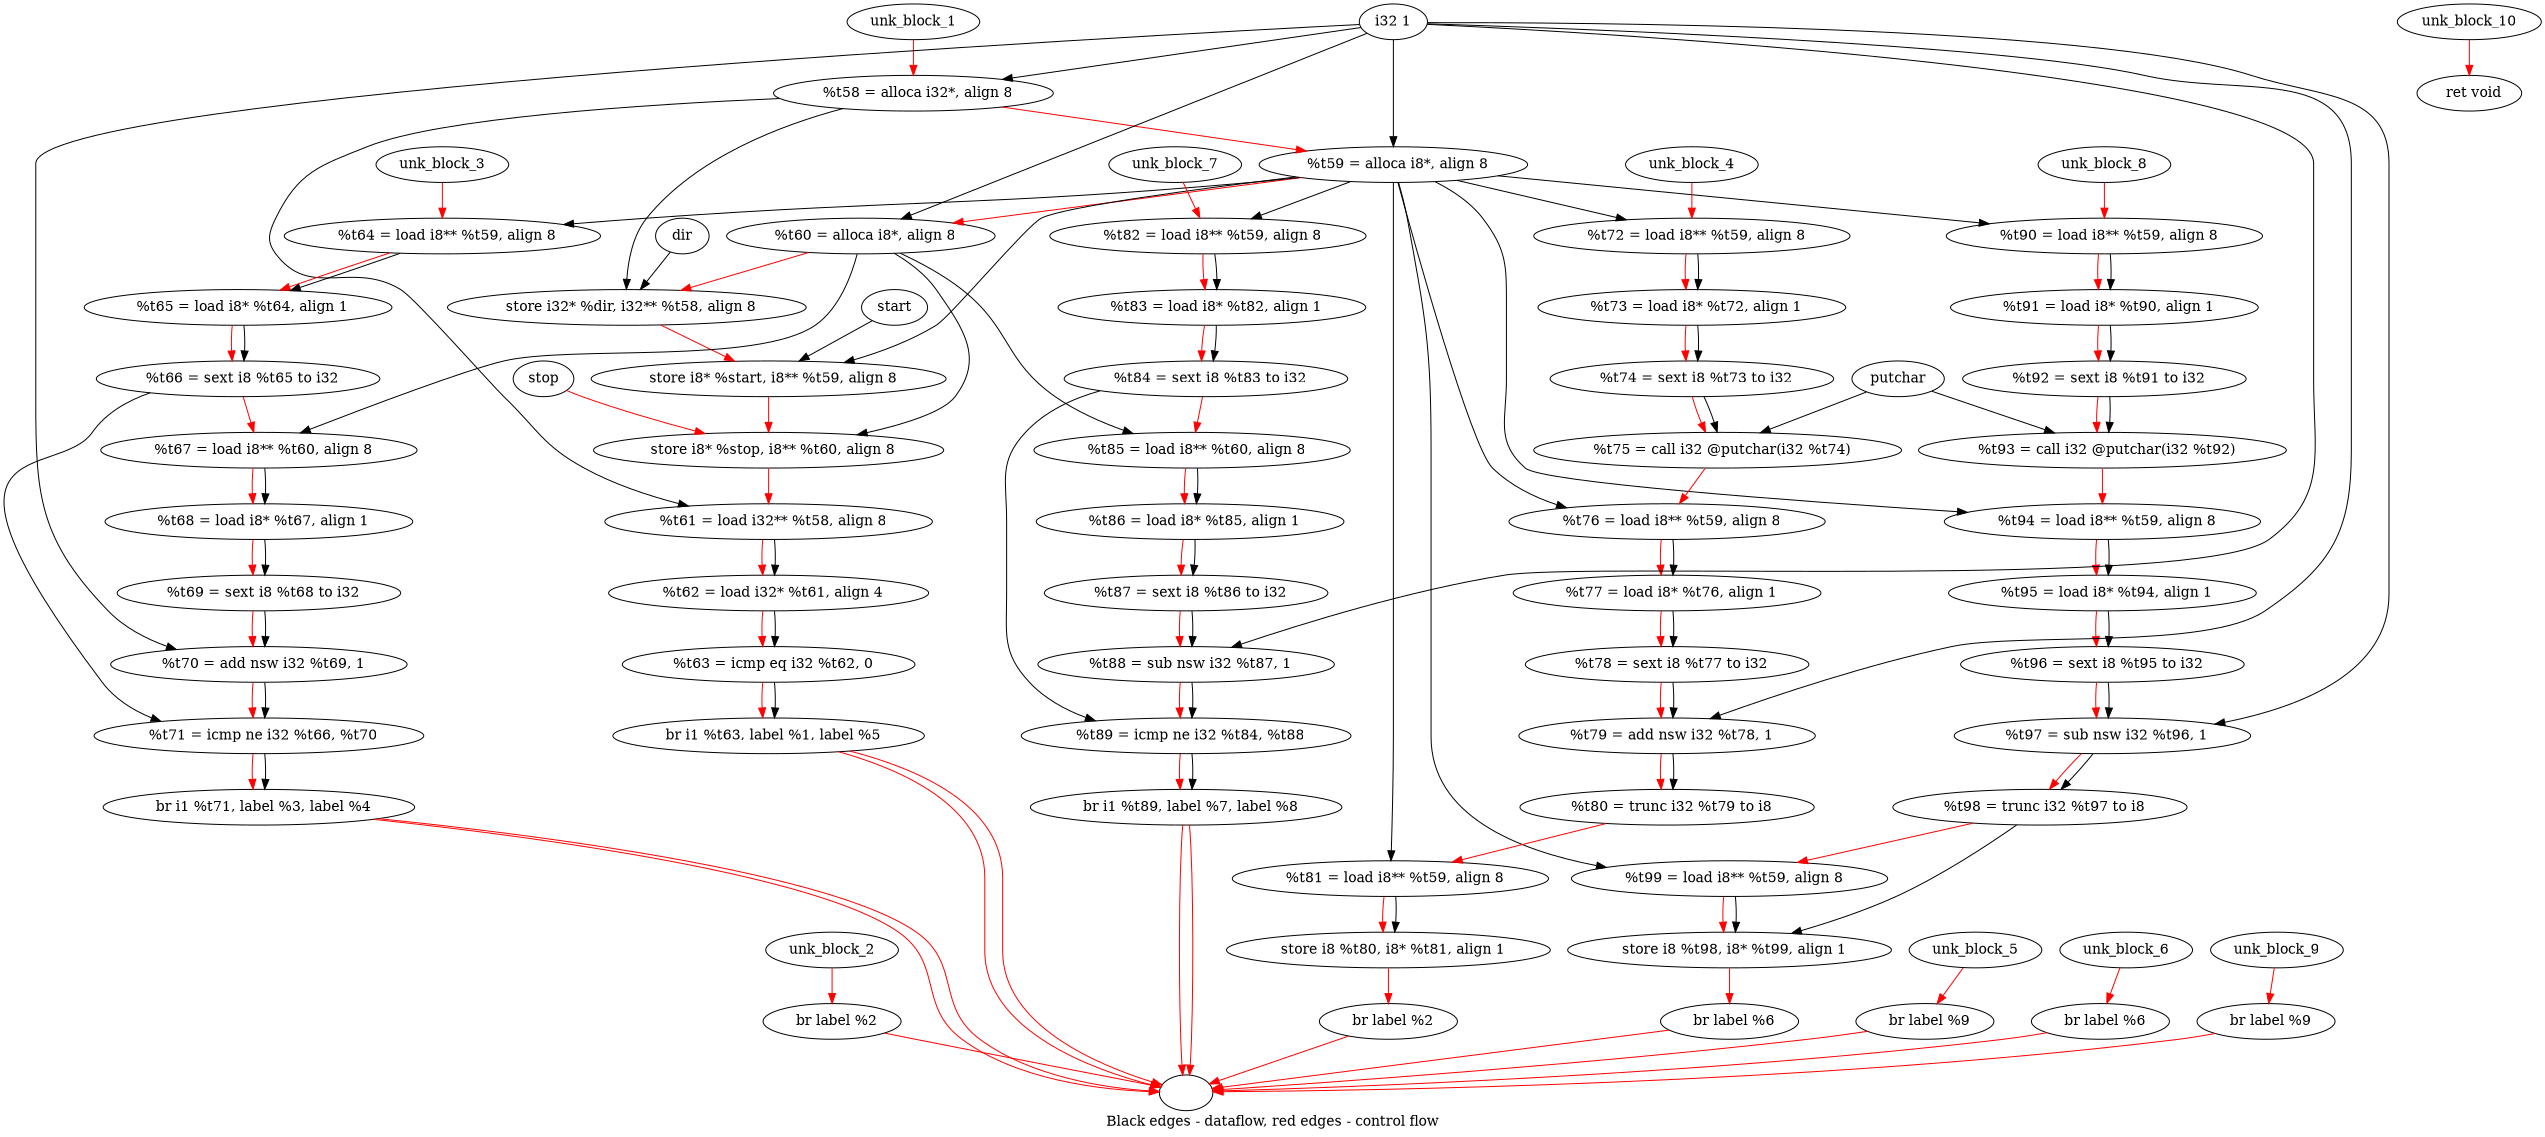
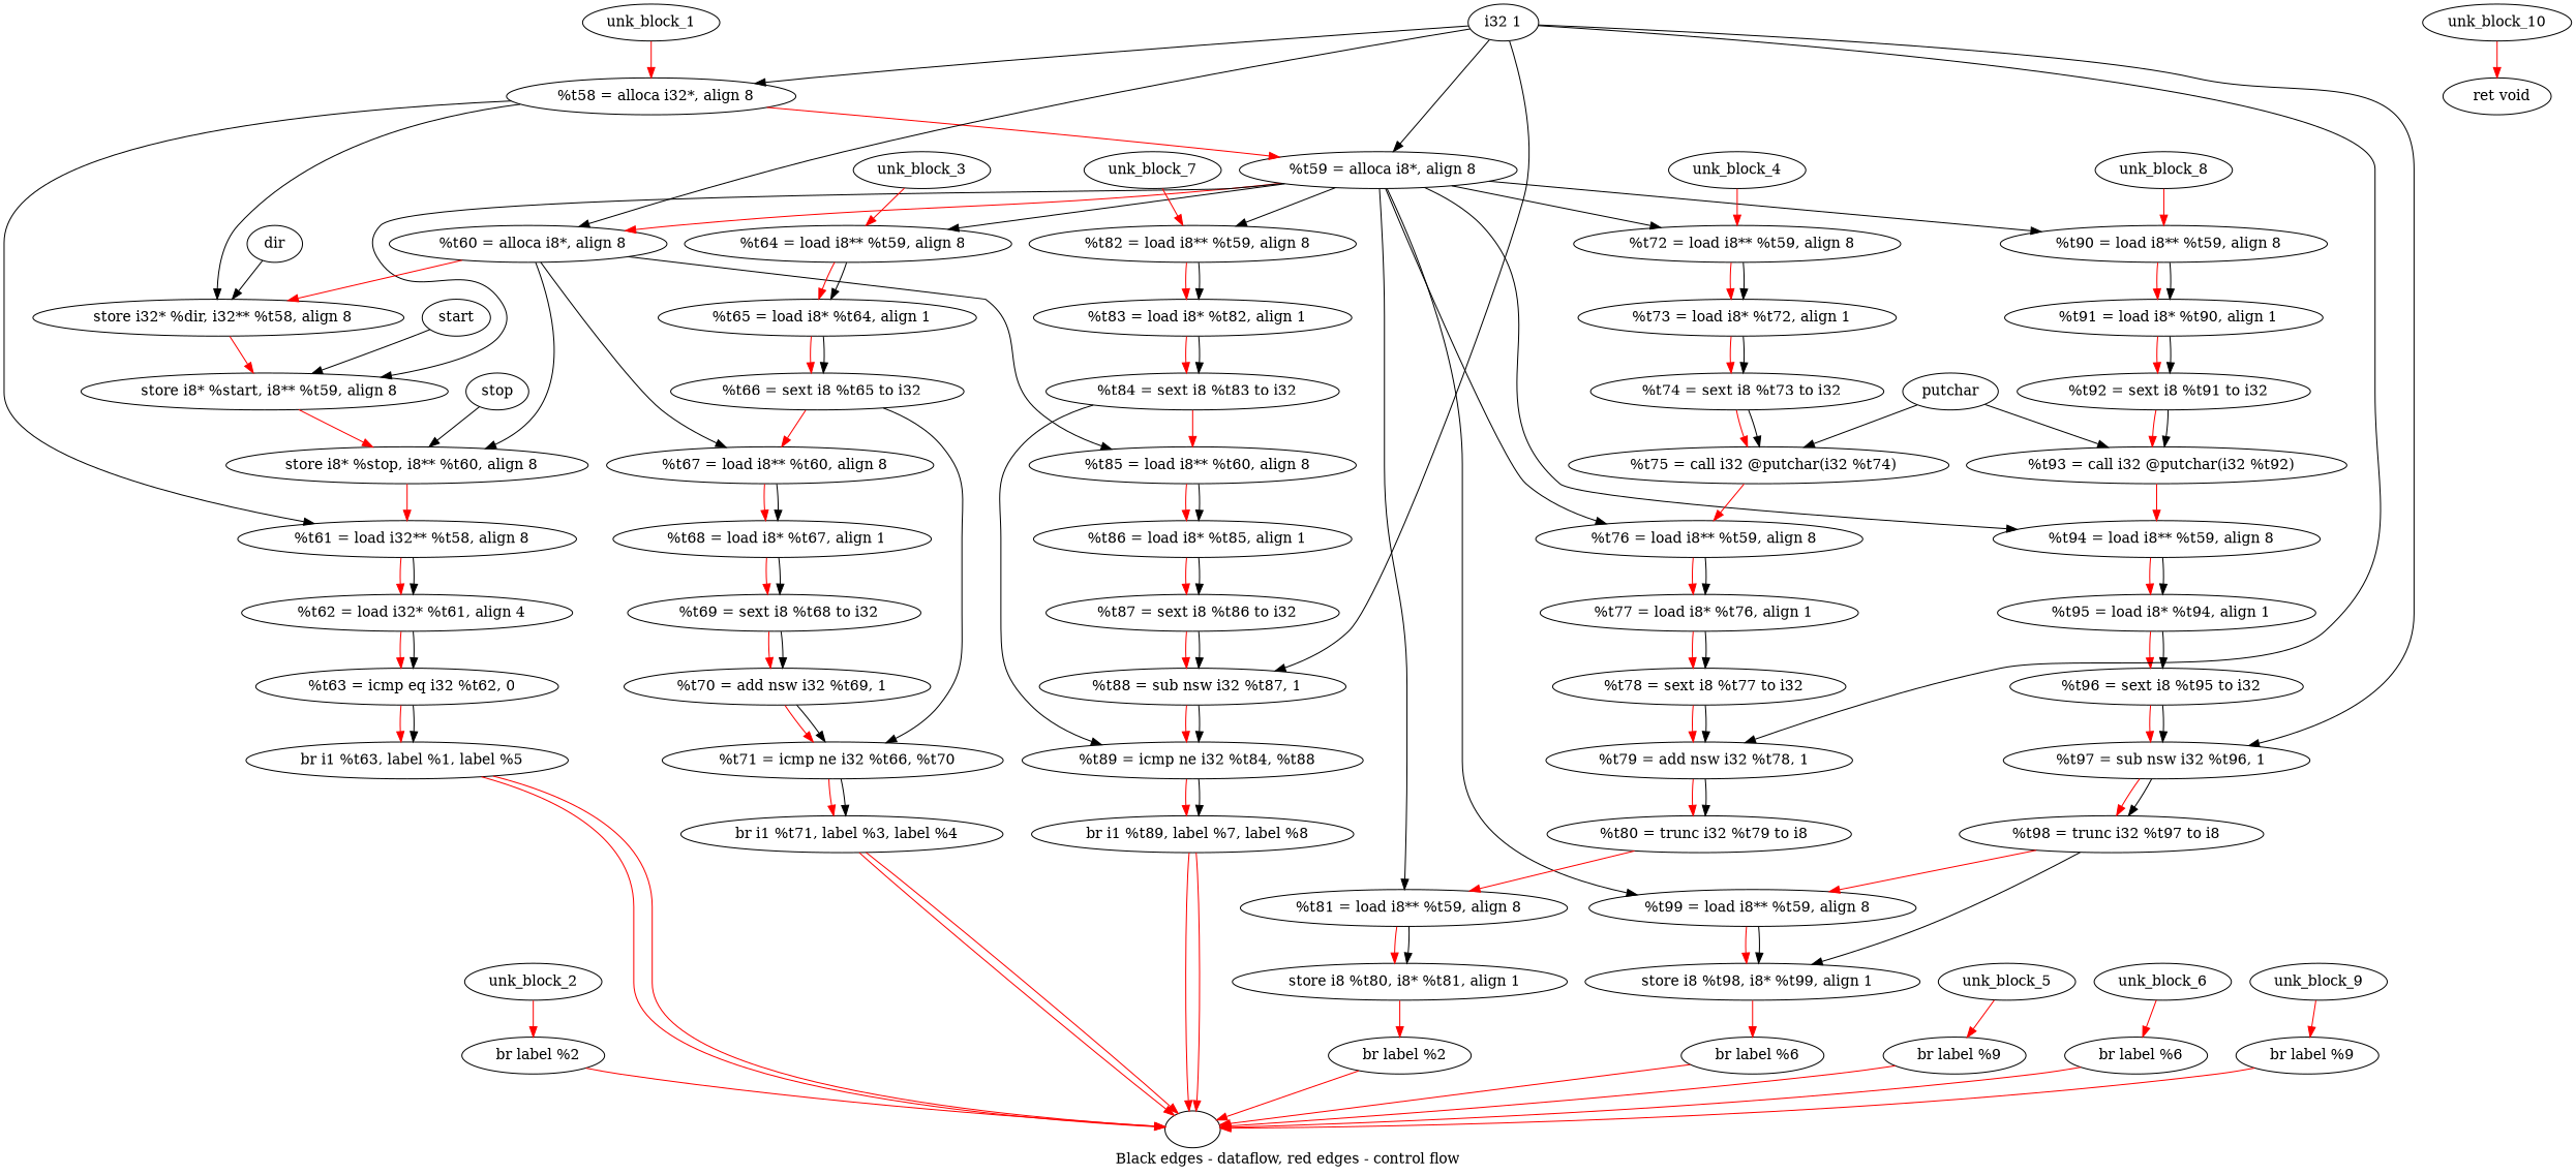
  digraph {
    compound=true
    label="Black edges - dataflow, red edges - control flow"
    edge [color=red]
    n1 [label="  %t58 = alloca i32*, align 8"]
    n2 [label="  %t59 = alloca i8*, align 8"]
    n3 [label="  store i32* %dir, i32** %t58, align 8"]
    n4 [label="  %t61 = load i32** %t58, align 8"]
    n5 [label="  %t60 = alloca i8*, align 8"]
    n6 [label="  store i8* %start, i8** %t59, align 8"]
    n7 [label="  %t64 = load i8** %t59, align 8"]
    n8 [label="  %t72 = load i8** %t59, align 8"]
    n9 [label="  %t76 = load i8** %t59, align 8"]
    n10 [label="  %t81 = load i8** %t59, align 8"]
    n11 [label="  %t82 = load i8** %t59, align 8"]
    n12 [label="  %t90 = load i8** %t59, align 8"]
    n13 [label="  %t94 = load i8** %t59, align 8"]
    n14 [label="  %t99 = load i8** %t59, align 8"]
    n15 [label="  %t62 = load i32* %t61, align 4"]
    n16 [label="  store i8* %stop, i8** %t60, align 8"]
    n17 [label="  %t67 = load i8** %t60, align 8"]
    n18 [label="  %t85 = load i8** %t60, align 8"]
    n19 [label="  %t65 = load i8* %t64, align 1"]
    n20 [label="  %t73 = load i8* %t72, align 1"]
    n21 [label="  %t77 = load i8* %t76, align 1"]
    n22 [label="  store i8 %t80, i8* %t81, align 1"]
    n23 [label="  %t83 = load i8* %t82, align 1"]
    n24 [label="  %t91 = load i8* %t90, align 1"]
    n25 [label="  %t95 = load i8* %t94, align 1"]
    n26 [label="  store i8 %t98, i8* %t99, align 1"]
    n27 [label="  %t68 = load i8* %t67, align 1"]
    n28 [label="  %t86 = load i8* %t85, align 1"]
    n29 [label="  %t63 = icmp eq i32 %t62, 0"]
    n30 [label="  br i1 %t63, label %1, label %5"]
    ""
    unk_block_1
    "i32 1"
    n34 [label="  %t70 = add nsw i32 %t69, 1"]
    n35 [label="  %t79 = add nsw i32 %t78, 1"]
    n36 [label="  %t88 = sub nsw i32 %t87, 1"]
    n37 [label="  %t97 = sub nsw i32 %t96, 1"]
    n38 [label="  %t71 = icmp ne i32 %t66, %t70"]
    n39 [label="  %t80 = trunc i32 %t79 to i8"]
    n40 [label="  %t89 = icmp ne i32 %t84, %t88"]
    n41 [label="  %t98 = trunc i32 %t97 to i8"]
    dir
    start
    stop
    n45 [label="  br label %2"]
    unk_block_2
    n47 [label="  %t66 = sext i8 %t65 to i32"]
    n48 [label="  br i1 %t71, label %3, label %4"]
    n49 [label="  %t69 = sext i8 %t68 to i32"]
    unk_block_3
    n51 [label="  %t74 = sext i8 %t73 to i32"]
    n52 [label="  %t75 = call i32 @putchar(i32 %t74)"]
    n53 [label="  %t78 = sext i8 %t77 to i32"]
    n54 [label="  br label %2"]
    unk_block_4
    putchar
    n57 [label="  %t93 = call i32 @putchar(i32 %t92)"]
    n58 [label="  br label %9"]
    unk_block_5
    n60 [label="  br label %6"]
    unk_block_6
    n62 [label="  %t84 = sext i8 %t83 to i32"]
    n63 [label="  br i1 %t89, label %7, label %8"]
    n64 [label="  %t87 = sext i8 %t86 to i32"]
    unk_block_7
    n66 [label="  %t92 = sext i8 %t91 to i32"]
    n67 [label="  %t96 = sext i8 %t95 to i32"]
    n68 [label="  br label %6"]
    unk_block_8
    n70 [label="  br label %9"]
    unk_block_9
    n72 [label="  ret void"]
    unk_block_10
    n1 -> n2 [weight=2]
    n1 -> n3 [color=""]
    n1 -> n4 [color=""]
    n2 -> n5 [weight=2]
    n2 -> n6 [color=""]
    n2 -> n7 [color=""]
    n2 -> n8 [color=""]
    n2 -> n9 [color=""]
    n2 -> n10 [color=""]
    n2 -> n11 [color=""]
    n2 -> n12 [color=""]
    n2 -> n13 [color=""]
    n2 -> n14 [color=""]
    n3 -> n6 [weight=2]
    n4 -> n15 [weight=2]
    n4 -> n15 [color=""]
    n5 -> n3 [weight=2]
    n5 -> n16 [color=""]
    n5 -> n17 [color=""]
    n5 -> n18 [color=""]
    n6 -> n16 [weight=2]
    n7 -> n19 [weight=2]
    n7 -> n19 [color=""]
    n8 -> n20 [weight=2]
    n8 -> n20 [color=""]
    n9 -> n21 [weight=2]
    n9 -> n21 [color=""]
    n10 -> n22 [weight=2]
    n10 -> n22 [color=""]
    n11 -> n23 [weight=2]
    n11 -> n23 [color=""]
    n12 -> n24 [weight=2]
    n12 -> n24 [color=""]
    n13 -> n25 [weight=2]
    n13 -> n25 [color=""]
    n14 -> n26 [weight=2]
    n14 -> n26 [color=""]
    n15 -> n29 [weight=2]
    n15 -> n29 [color=""]
    n16 -> n4 [weight=2]
    n17 -> n27 [weight=2]
    n17 -> n27 [color=""]
    n18 -> n28 [weight=2]
    n18 -> n28 [color=""]
    n19 -> n47 [weight=2]
    n19 -> n47 [color=""]
    n20 -> n51 [weight=2]
    n20 -> n51 [color=""]
    n21 -> n53 [weight=2]
    n21 -> n53 [color=""]
    n22 -> n54 [weight=2]
    n23 -> n62 [weight=2]
    n23 -> n62 [color=""]
    n24 -> n66 [weight=2]
    n24 -> n66 [color=""]
    n25 -> n67 [weight=2]
    n25 -> n67 [color=""]
    n26 -> n68 [weight=2]
    n27 -> n49 [weight=2]
    n27 -> n49 [color=""]
    n28 -> n64 [weight=2]
    n28 -> n64 [color=""]
    n29 -> n30 [weight=2]
    n29 -> n30 [color=""]
    n30 -> ""
    n30 -> ""
    unk_block_1 -> n1
    "i32 1" -> n1 [color=""]
    "i32 1" -> n2 [color=""]
    "i32 1" -> n5 [color=""]
-   "i32 1" -> n34 [color=""]
    "i32 1" -> n35 [color=""]
    "i32 1" -> n36 [color=""]
    "i32 1" -> n37 [color=""]
    n34 -> n38 [weight=2]
    n34 -> n38 [color=""]
    n35 -> n39 [weight=2]
    n35 -> n39 [color=""]
    n36 -> n40 [weight=2]
    n36 -> n40 [color=""]
    n37 -> n41 [weight=2]
    n37 -> n41 [color=""]
    n38 -> n48 [weight=2]
    n38 -> n48 [color=""]
    n39 -> n10 [weight=2]
    n40 -> n63 [weight=2]
    n40 -> n63 [color=""]
    n41 -> n14 [weight=2]
    n41 -> n26 [color=""]
    dir -> n3 [color=""]
    start -> n6 [color=""]
-   stop -> n16
+   stop -> n16 [color=""]
    n45 -> ""
    unk_block_2 -> n45
    n47 -> n17 [weight=2]
    n47 -> n38 [color=""]
    n48 -> ""
    n48 -> ""
    n49 -> n34 [weight=2]
    n49 -> n34 [color=""]
    unk_block_3 -> n7
    n51 -> n52 [weight=2]
    n51 -> n52 [color=""]
    n52 -> n9 [weight=2]
    n53 -> n35 [weight=2]
    n53 -> n35 [color=""]
    n54 -> ""
    unk_block_4 -> n8
    putchar -> n52 [color=""]
    putchar -> n57 [color=""]
    n57 -> n13 [weight=2]
    n58 -> ""
    unk_block_5 -> n58
    n60 -> ""
    unk_block_6 -> n60
    n62 -> n18 [weight=2]
    n62 -> n40 [color=""]
    n63 -> ""
    n63 -> ""
    n64 -> n36 [weight=2]
    n64 -> n36 [color=""]
    unk_block_7 -> n11
    n66 -> n57 [weight=2]
    n66 -> n57 [color=""]
    n67 -> n37 [weight=2]
    n67 -> n37 [color=""]
    n68 -> ""
    unk_block_8 -> n12
    n70 -> ""
    unk_block_9 -> n70
    unk_block_10 -> n72
  }
